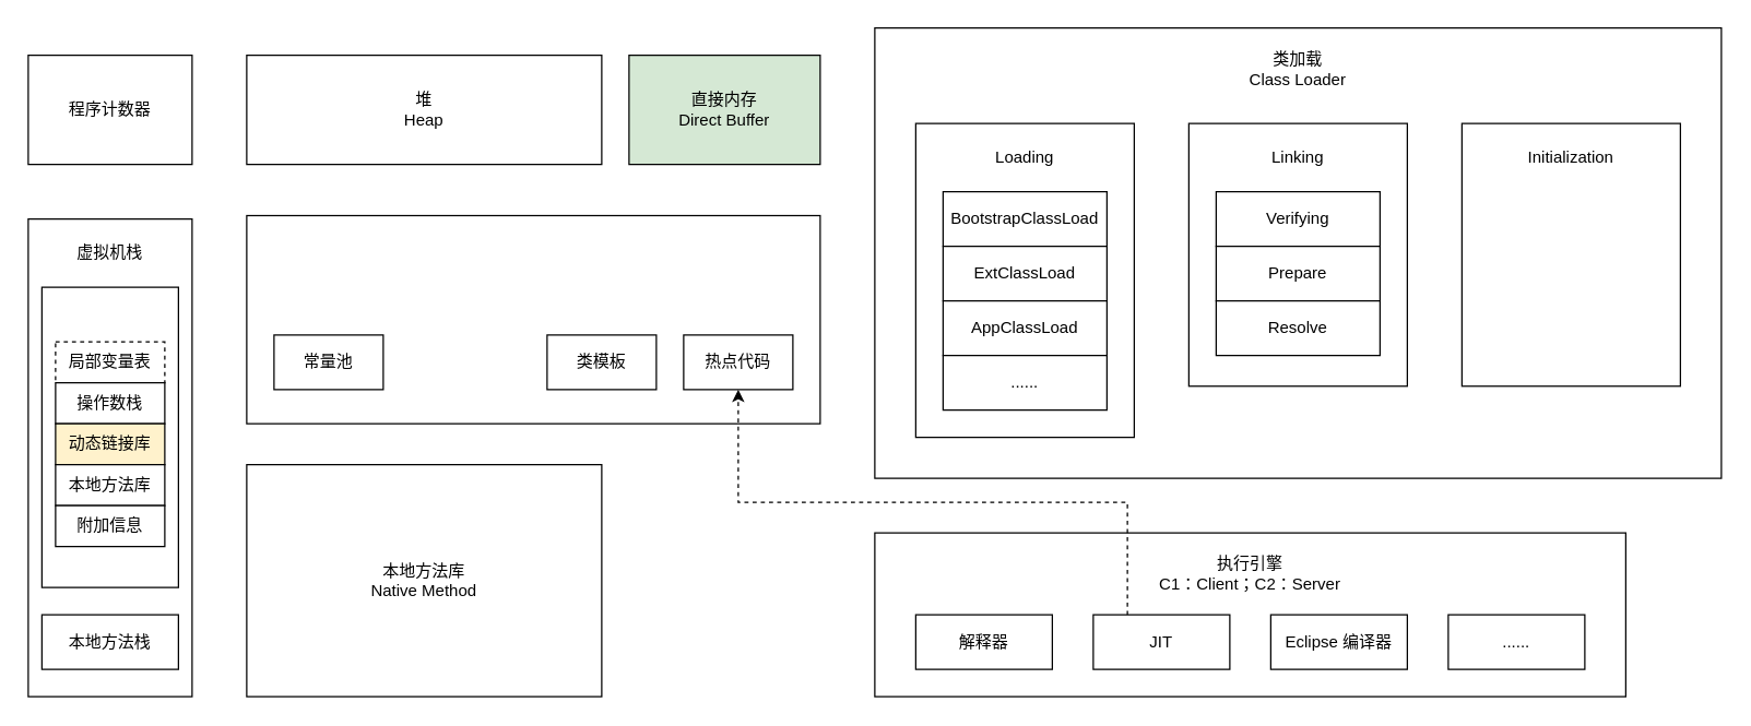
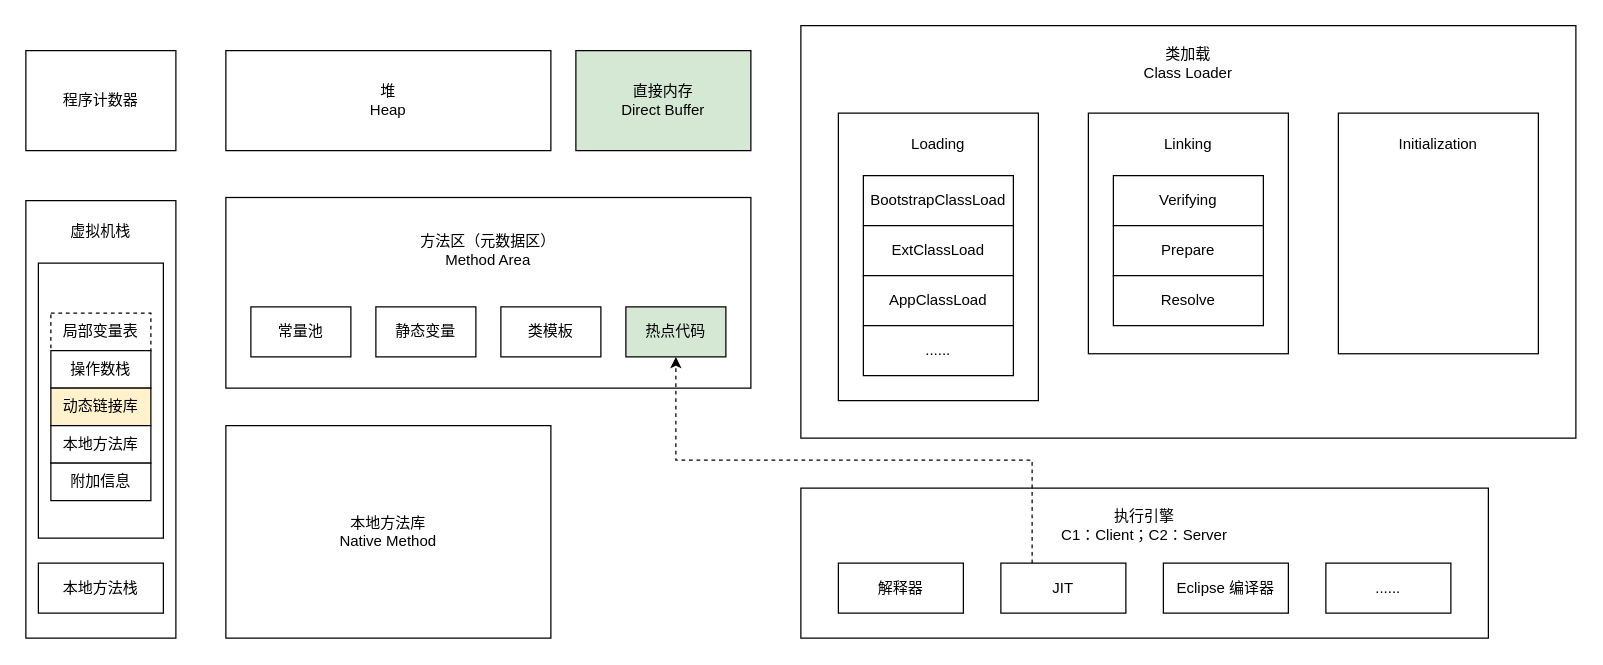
  <mxCell id="0" />
  <mxCell id="1" parent="0" />
  <mxCell id="2" value="程序计数器" style="rounded=0;whiteSpace=wrap;html=1;" vertex="1" parent="1"><mxGeometry x="20" y="40" width="120" height="80" as="geometry" /></mxCell>
  <mxCell id="3" value="" style="rounded=0;whiteSpace=wrap;html=1;" vertex="1" parent="1"><mxGeometry x="20" y="160" width="120" height="350" as="geometry" /></mxCell>
  <mxCell id="4" value="" style="rounded=0;whiteSpace=wrap;html=1;" vertex="1" parent="1"><mxGeometry x="30" y="210" width="100" height="220" as="geometry" /></mxCell>
  <mxCell id="5" value="局部变量表" style="rounded=0;whiteSpace=wrap;html=1;dashed=1;" vertex="1" parent="1"><mxGeometry x="40" y="250" width="80" height="30" as="geometry" /></mxCell>
  <mxCell id="6" value="操作数栈" style="rounded=0;whiteSpace=wrap;html=1;" vertex="1" parent="1"><mxGeometry x="40" y="280" width="80" height="30" as="geometry" /></mxCell>
  <mxCell id="7" value="动态链接库" style="rounded=0;whiteSpace=wrap;html=1;fillColor=#fff2cc;" vertex="1" parent="1"><mxGeometry x="40" y="310" width="80" height="30" as="geometry" /></mxCell>
  <mxCell id="8" value="本地方法库" style="rounded=0;whiteSpace=wrap;html=1;" vertex="1" parent="1"><mxGeometry x="40" y="340" width="80" height="30" as="geometry" /></mxCell>
  <mxCell id="9" value="附加信息" style="rounded=0;whiteSpace=wrap;html=1;" vertex="1" parent="1"><mxGeometry x="40" y="370" width="80" height="30" as="geometry" /></mxCell>
  <mxCell id="10" value="虚拟机栈" style="text;html=1;strokeColor=none;fillColor=none;align=center;verticalAlign=middle;whiteSpace=wrap;rounded=0;" vertex="1" parent="1"><mxGeometry x="50" y="170" width="60" height="30" as="geometry" /></mxCell>
  <mxCell id="11" value="本地方法栈" style="rounded=0;whiteSpace=wrap;html=1;" vertex="1" parent="1"><mxGeometry x="30" y="450" width="100" height="40" as="geometry" /></mxCell>
  <mxCell id="12" value="堆&lt;br&gt;Heap" style="rounded=0;whiteSpace=wrap;html=1;" vertex="1" parent="1"><mxGeometry x="180" y="40" width="260" height="80" as="geometry" /></mxCell>
  <mxCell id="13" value="直接内存&lt;br&gt;Direct Buffer" style="rounded=0;whiteSpace=wrap;html=1;fillColor=#d5e8d4;" vertex="1" parent="1"><mxGeometry x="460" y="40" width="140" height="80" as="geometry" /></mxCell>
  <mxCell id="14" value="" style="rounded=0;whiteSpace=wrap;html=1;" vertex="1" parent="1"><mxGeometry x="180" y="157.5" width="420" height="152.5" as="geometry" /></mxCell>
  <mxCell id="15" value="常量池" style="rounded=0;whiteSpace=wrap;html=1;" vertex="1" parent="1"><mxGeometry x="200" y="245" width="80" height="40" as="geometry" /></mxCell>
+ <mxCell id="16" value="静态变量" style="rounded=0;whiteSpace=wrap;html=1;" vertex="1" parent="1"><mxGeometry x="300" y="245" width="80" height="40" as="geometry" /></mxCell>
  <mxCell id="17" value="类模板" style="rounded=0;whiteSpace=wrap;html=1;" vertex="1" parent="1"><mxGeometry x="400" y="245" width="80" height="40" as="geometry" /></mxCell>
- <mxCell id="18" value="热点代码" style="rounded=0;whiteSpace=wrap;html=1;" vertex="1" parent="1"><mxGeometry x="500" y="245" width="80" height="40" as="geometry" /></mxCell>
+ <mxCell id="18" value="热点代码" style="rounded=0;whiteSpace=wrap;html=1;fillColor=#d5e8d4;" vertex="1" parent="1"><mxGeometry x="500" y="245" width="80" height="40" as="geometry" /></mxCell>
+ <mxCell id="19" value="方法区（元数据区）&lt;br&gt;Method Area" style="text;html=1;strokeColor=none;fillColor=none;align=center;verticalAlign=middle;whiteSpace=wrap;rounded=0;" vertex="1" parent="1"><mxGeometry x="305" y="180" width="170" height="40" as="geometry" /></mxCell>
  <mxCell id="20" value="本地方法库&lt;br&gt;Native Method" style="rounded=0;whiteSpace=wrap;html=1;" vertex="1" parent="1"><mxGeometry x="180" y="340" width="260" height="170" as="geometry" /></mxCell>
  <mxCell id="21" value="" style="rounded=0;whiteSpace=wrap;html=1;" vertex="1" parent="1"><mxGeometry x="640" y="20" width="620" height="330" as="geometry" /></mxCell>
  <mxCell id="22" value="" style="rounded=0;whiteSpace=wrap;html=1;" vertex="1" parent="1"><mxGeometry x="670" y="90" width="160" height="230" as="geometry" /></mxCell>
  <mxCell id="23" value="BootstrapClassLoad" style="rounded=0;whiteSpace=wrap;html=1;" vertex="1" parent="1"><mxGeometry x="690" y="140" width="120" height="40" as="geometry" /></mxCell>
  <mxCell id="24" value="ExtClassLoad" style="rounded=0;whiteSpace=wrap;html=1;" vertex="1" parent="1"><mxGeometry x="690" y="180" width="120" height="40" as="geometry" /></mxCell>
  <mxCell id="25" value="AppClassLoad" style="rounded=0;whiteSpace=wrap;html=1;" vertex="1" parent="1"><mxGeometry x="690" y="220" width="120" height="40" as="geometry" /></mxCell>
  <mxCell id="26" value="......" style="rounded=0;whiteSpace=wrap;html=1;" vertex="1" parent="1"><mxGeometry x="690" y="260" width="120" height="40" as="geometry" /></mxCell>
  <mxCell id="27" value="Loading" style="text;html=1;strokeColor=none;fillColor=none;align=center;verticalAlign=middle;whiteSpace=wrap;rounded=0;" vertex="1" parent="1"><mxGeometry x="720" y="100" width="60" height="30" as="geometry" /></mxCell>
  <mxCell id="28" value="" style="rounded=0;whiteSpace=wrap;html=1;" vertex="1" parent="1"><mxGeometry x="1070" y="90" width="160" height="192.5" as="geometry" /></mxCell>
  <mxCell id="29" value="Initialization" style="text;html=1;strokeColor=none;fillColor=none;align=center;verticalAlign=middle;whiteSpace=wrap;rounded=0;" vertex="1" parent="1"><mxGeometry x="1120" y="100" width="60" height="30" as="geometry" /></mxCell>
  <mxCell id="30" value="" style="rounded=0;whiteSpace=wrap;html=1;" vertex="1" parent="1"><mxGeometry x="870" y="90" width="160" height="192.5" as="geometry" /></mxCell>
  <mxCell id="31" value="Verifying" style="rounded=0;whiteSpace=wrap;html=1;" vertex="1" parent="1"><mxGeometry x="890" y="140" width="120" height="40" as="geometry" /></mxCell>
  <mxCell id="32" value="Prepare" style="rounded=0;whiteSpace=wrap;html=1;" vertex="1" parent="1"><mxGeometry x="890" y="180" width="120" height="40" as="geometry" /></mxCell>
  <mxCell id="33" value="Resolve" style="rounded=0;whiteSpace=wrap;html=1;" vertex="1" parent="1"><mxGeometry x="890" y="220" width="120" height="40" as="geometry" /></mxCell>
  <mxCell id="34" value="Linking" style="text;html=1;strokeColor=none;fillColor=none;align=center;verticalAlign=middle;whiteSpace=wrap;rounded=0;" vertex="1" parent="1"><mxGeometry x="920" y="100" width="60" height="30" as="geometry" /></mxCell>
  <mxCell id="35" value="类加载&lt;br&gt;Class Loader" style="text;html=1;strokeColor=none;fillColor=none;align=center;verticalAlign=middle;whiteSpace=wrap;rounded=0;" vertex="1" parent="1"><mxGeometry x="880" y="30" width="140" height="40" as="geometry" /></mxCell>
  <mxCell id="36" value="" style="rounded=0;whiteSpace=wrap;html=1;" vertex="1" parent="1"><mxGeometry x="640" y="390" width="550" height="120" as="geometry" /></mxCell>
  <mxCell id="37" value="解释器" style="rounded=0;whiteSpace=wrap;html=1;" vertex="1" parent="1"><mxGeometry x="670" y="450" width="100" height="40" as="geometry" /></mxCell>
  <mxCell id="38" style="edgeStyle=orthogonalEdgeStyle;rounded=0;orthogonalLoop=1;jettySize=auto;html=1;exitX=0.25;exitY=0;exitDx=0;exitDy=0;entryX=0.5;entryY=1;entryDx=0;entryDy=0;dashed=1;" edge="1" parent="1" source="39" target="18"><mxGeometry relative="1" as="geometry" /></mxCell>
  <mxCell id="39" value="JIT" style="rounded=0;whiteSpace=wrap;html=1;" vertex="1" parent="1"><mxGeometry x="800" y="450" width="100" height="40" as="geometry" /></mxCell>
  <mxCell id="40" value="Eclipse 编译器" style="rounded=0;whiteSpace=wrap;html=1;" vertex="1" parent="1"><mxGeometry x="930" y="450" width="100" height="40" as="geometry" /></mxCell>
  <mxCell id="41" value="......" style="rounded=0;whiteSpace=wrap;html=1;" vertex="1" parent="1"><mxGeometry x="1060" y="450" width="100" height="40" as="geometry" /></mxCell>
  <mxCell id="42" value="执行引擎&lt;br&gt;C1：Client；C2：Server" style="text;html=1;strokeColor=none;fillColor=none;align=center;verticalAlign=middle;whiteSpace=wrap;rounded=0;" vertex="1" parent="1"><mxGeometry x="825" y="400" width="180" height="40" as="geometry" /></mxCell>
